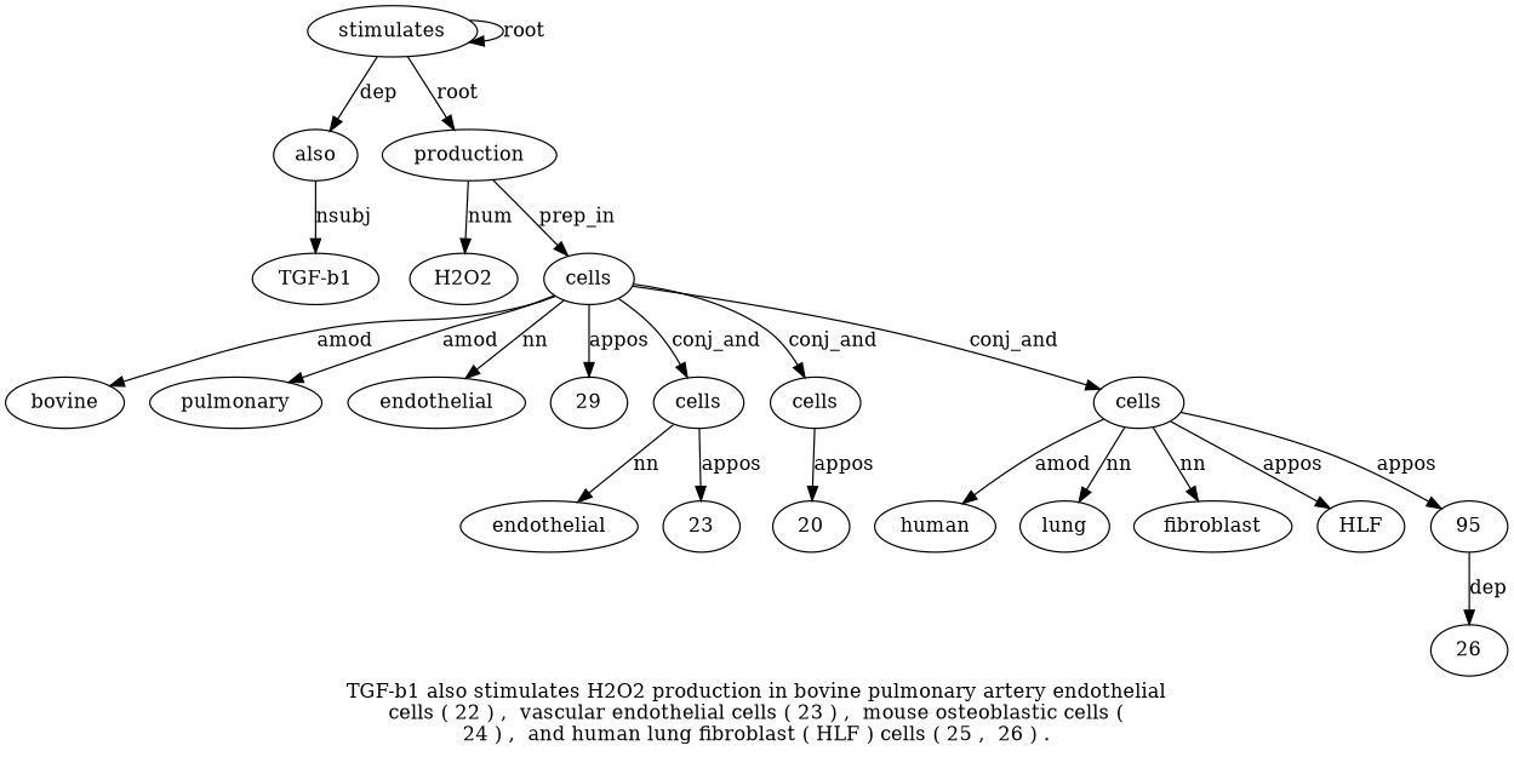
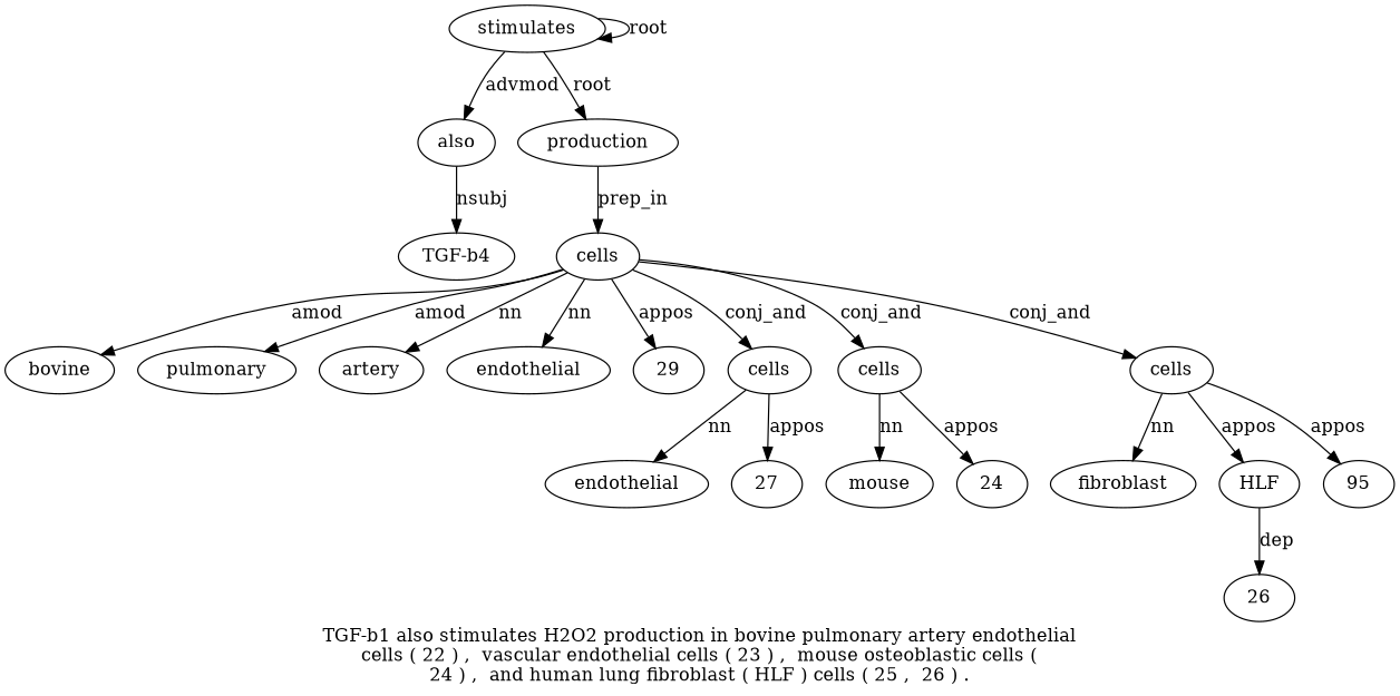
  digraph {
    label="TGF-b1 also stimulates H2O2 production in bovine pulmonary artery endothelial\ncells ( 22 ) ,  vascular endothelial cells ( 23 ) ,  mouse osteoblastic cells (\n24 ) ,  and human lung fibroblast ( HLF ) cells ( 25 ,  26 ) ."
    node [fillcolor=white style=filled]
    n1 [label=stimulates]
    n2 [label=also]
    n3 [label=production]
-   n4 [label="TGF-b1"]
-   n5 [label=H2O2]
+   n4 [label="TGF-b4"]
    n6 [label=cells]
    n7 [label=bovine]
    n8 [label=pulmonary]
+   n9 [label=artery]
    n10 [label=endothelial]
    n11 [label=29]
    n12 [label=cells]
    n13 [label=cells]
    n14 [label=cells]
    n15 [label=endothelial]
-   n16 [label=23]
-   n18 [label=20]
-   n19 [label=human]
-   n20 [label=lung]
+   n16 [label=27]
+   n17 [label=mouse]
+   n18 [label=24]
    n21 [label=fibroblast]
    n22 [label=HLF]
    n23 [label=95]
    n24 [label=26]
    n1 -> n1 [label=root]
-   n1 -> n2 [label=dep]
+   n1 -> n2 [label=advmod]
    n1 -> n3 [label=root]
    n2 -> n4 [label=nsubj]
-   n3 -> n5 [label=num]
    n3 -> n6 [label=prep_in]
    n6 -> n7 [label=amod]
    n6 -> n8 [label=amod]
+   n6 -> n9 [label=nn]
    n6 -> n10 [label=nn]
    n6 -> n11 [label=appos]
    n6 -> n12 [label=conj_and]
    n6 -> n13 [label=conj_and]
    n6 -> n14 [label=conj_and]
    n12 -> n15 [label=nn]
    n12 -> n16 [label=appos]
+   n13 -> n17 [label=nn]
    n13 -> n18 [label=appos]
-   n14 -> n19 [label=amod]
-   n14 -> n20 [label=nn]
    n14 -> n21 [label=nn]
    n14 -> n22 [label=appos]
    n14 -> n23 [label=appos]
-   n23 -> n24 [label=dep]
+   n22 -> n24 [label=dep]
  }
